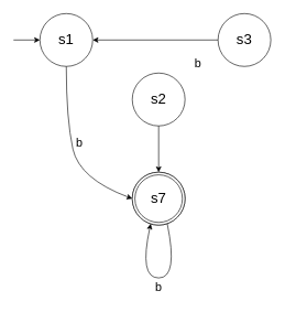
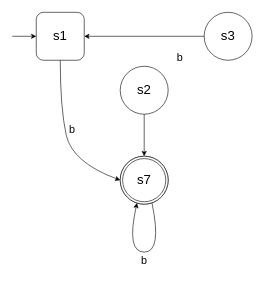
  <mxCell id="0" />
  <mxCell id="1" parent="0" />
- <mxCell id="2" value="&lt;font style=&quot;font-size: 22px;&quot;&gt;s1&lt;/font&gt;" style="ellipse;whiteSpace=wrap;html=1;aspect=fixed;" vertex="1" parent="1"><mxGeometry x="60" y="20" width="80" height="80" as="geometry" /></mxCell>
+ <mxCell id="2" value="&lt;font style=&quot;font-size: 22px;&quot;&gt;s1&lt;/font&gt;" style="whiteSpace=wrap;html=1;aspect=fixed;rounded=1;" vertex="1" parent="1"><mxGeometry x="60" y="20" width="80" height="80" as="geometry" /></mxCell>
  <mxCell id="3" value="" style="endArrow=classic;html=1;rounded=0;entryX=0;entryY=0.5;entryDx=0;entryDy=0;" edge="1" parent="1" target="2"><mxGeometry width="50" height="50" relative="1" as="geometry"><mxPoint x="20" y="60" as="sourcePoint" /><mxPoint x="470" y="220" as="targetPoint" /></mxGeometry></mxCell>
  <mxCell id="4" value="&lt;font style=&quot;font-size: 22px;&quot;&gt;st2&lt;/font&gt;" style="ellipse;whiteSpace=wrap;html=1;aspect=fixed;" vertex="1" parent="1"><mxGeometry x="200" y="260" width="80" height="80" as="geometry" /></mxCell>
  <mxCell id="5" value="&lt;font style=&quot;font-size: 18px;&quot;&gt;b&lt;/font&gt;" style="text;html=1;strokeColor=none;fillColor=none;align=center;verticalAlign=middle;whiteSpace=wrap;rounded=0;" vertex="1" parent="1"><mxGeometry x="210" y="420" width="60" height="30" as="geometry" /></mxCell>
  <mxCell id="6" value="" style="curved=1;endArrow=classic;html=1;rounded=0;exitX=0.663;exitY=0.975;exitDx=0;exitDy=0;exitPerimeter=0;entryX=0.35;entryY=0.975;entryDx=0;entryDy=0;entryPerimeter=0;" edge="1" parent="1" source="7" target="4"><mxGeometry width="50" height="50" relative="1" as="geometry"><mxPoint x="400" y="270" as="sourcePoint" /><mxPoint x="450" y="220" as="targetPoint" /><Array as="points"><mxPoint x="270" y="420" /><mxPoint x="210" y="420" /></Array></mxGeometry></mxCell>
  <mxCell id="7" value="&lt;font style=&quot;font-size: 22px;&quot;&gt;s7&lt;/font&gt;" style="ellipse;shape=doubleEllipse;whiteSpace=wrap;html=1;aspect=fixed;" vertex="1" parent="1"><mxGeometry x="200" y="260" width="80" height="80" as="geometry" /></mxCell>
  <mxCell id="8" value="&lt;font style=&quot;font-size: 22px;&quot;&gt;s2&lt;/font&gt;" style="ellipse;whiteSpace=wrap;html=1;aspect=fixed;" vertex="1" parent="1"><mxGeometry x="200" y="110" width="80" height="80" as="geometry" /></mxCell>
  <mxCell id="9" value="" style="endArrow=classic;html=1;rounded=0;exitX=0.5;exitY=1;exitDx=0;exitDy=0;entryX=0.5;entryY=0;entryDx=0;entryDy=0;" edge="1" parent="1" source="8" target="7"><mxGeometry width="50" height="50" relative="1" as="geometry"><mxPoint x="420" y="270" as="sourcePoint" /><mxPoint x="470" y="220" as="targetPoint" /></mxGeometry></mxCell>
  <mxCell id="10" value="" style="curved=1;endArrow=classic;html=1;rounded=0;exitX=0.5;exitY=1;exitDx=0;exitDy=0;entryX=0;entryY=0.5;entryDx=0;entryDy=0;" edge="1" parent="1" source="2" target="7"><mxGeometry width="50" height="50" relative="1" as="geometry"><mxPoint x="420" y="270" as="sourcePoint" /><mxPoint x="470" y="220" as="targetPoint" /><Array as="points"><mxPoint x="100" y="180" /><mxPoint x="120" y="270" /></Array></mxGeometry></mxCell>
  <mxCell id="11" value="&lt;font style=&quot;font-size: 18px;&quot;&gt;b&lt;/font&gt;" style="text;html=1;strokeColor=none;fillColor=none;align=center;verticalAlign=middle;whiteSpace=wrap;rounded=0;" vertex="1" parent="1"><mxGeometry x="90" y="200" width="60" height="30" as="geometry" /></mxCell>
- <mxCell id="12" value="&lt;font style=&quot;font-size: 22px;&quot;&gt;s3&lt;/font&gt;" style="ellipse;whiteSpace=wrap;html=1;aspect=fixed;" vertex="1" parent="1"><mxGeometry x="330" y="20" width="80" height="80" as="geometry" /></mxCell>
+ <mxCell id="12" value="&lt;font style=&quot;font-size: 22px;&quot;&gt;s3&lt;/font&gt;" style="ellipse;whiteSpace=wrap;html=1;aspect=fixed;" vertex="1" parent="1"><mxGeometry x="340" y="20" width="80" height="80" as="geometry" /></mxCell>
  <mxCell id="13" value="&lt;font style=&quot;font-size: 18px;&quot;&gt;b&lt;/font&gt;" style="text;html=1;strokeColor=none;fillColor=none;align=center;verticalAlign=middle;whiteSpace=wrap;rounded=0;" vertex="1" parent="1"><mxGeometry x="270" y="80" width="60" height="30" as="geometry" /></mxCell>
  <mxCell id="14" value="" style="endArrow=classic;html=1;rounded=0;exitX=0;exitY=0.5;exitDx=0;exitDy=0;entryX=1;entryY=0.5;entryDx=0;entryDy=0;" edge="1" parent="1" source="12" target="2"><mxGeometry width="50" height="50" relative="1" as="geometry"><mxPoint x="420" y="270" as="sourcePoint" /><mxPoint x="470" y="220" as="targetPoint" /></mxGeometry></mxCell>
